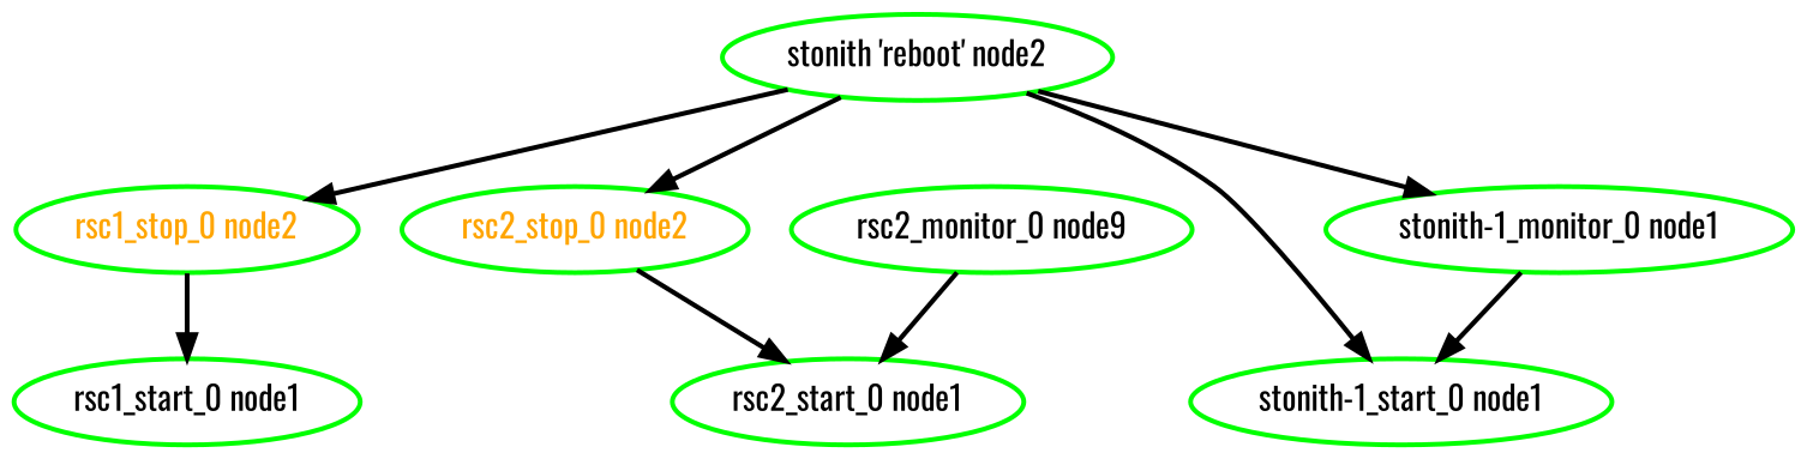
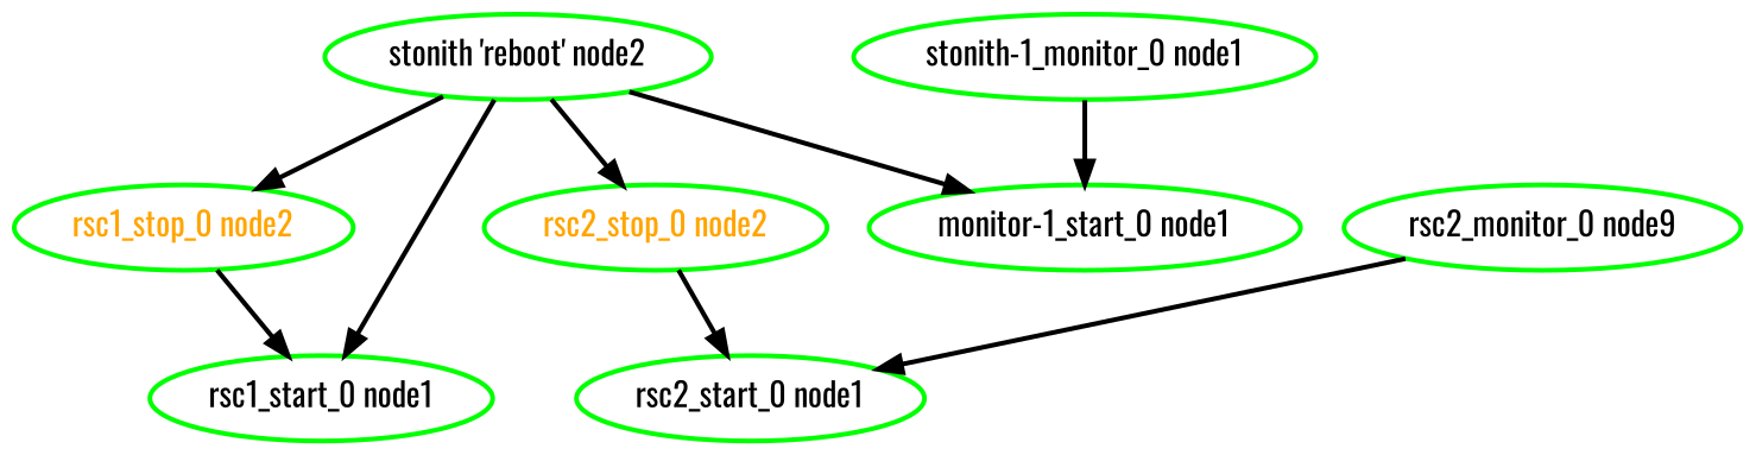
  digraph {
    fontname=Oswald
    node [color=green fontcolor=black fontname=Oswald style=bold]
    edge [fontname=Oswald style=bold]
    "rsc1_stop_0 node2" [fontcolor=orange]
    "rsc1_start_0 node1"
    n3 [label="rsc2_monitor_0 node9"]
    "rsc2_start_0 node1"
    "rsc2_stop_0 node2" [fontcolor=orange]
    "stonith 'reboot' node2"
-   "stonith-1_start_0 node1"
+   "stonith-1_start_0 node1" [label="monitor-1_start_0 node1"]
    "stonith-1_monitor_0 node1"
    "rsc1_stop_0 node2" -> "rsc1_start_0 node1"
    n3 -> "rsc2_start_0 node1"
    "rsc2_stop_0 node2" -> "rsc2_start_0 node1"
    "stonith 'reboot' node2" -> "rsc1_stop_0 node2"
-   "stonith 'reboot' node2" -> "stonith-1_monitor_0 node1"
+   "stonith 'reboot' node2" -> "rsc1_start_0 node1"
    "stonith 'reboot' node2" -> "rsc2_stop_0 node2"
    "stonith 'reboot' node2" -> "stonith-1_start_0 node1"
    "stonith-1_monitor_0 node1" -> "stonith-1_start_0 node1"
  }
